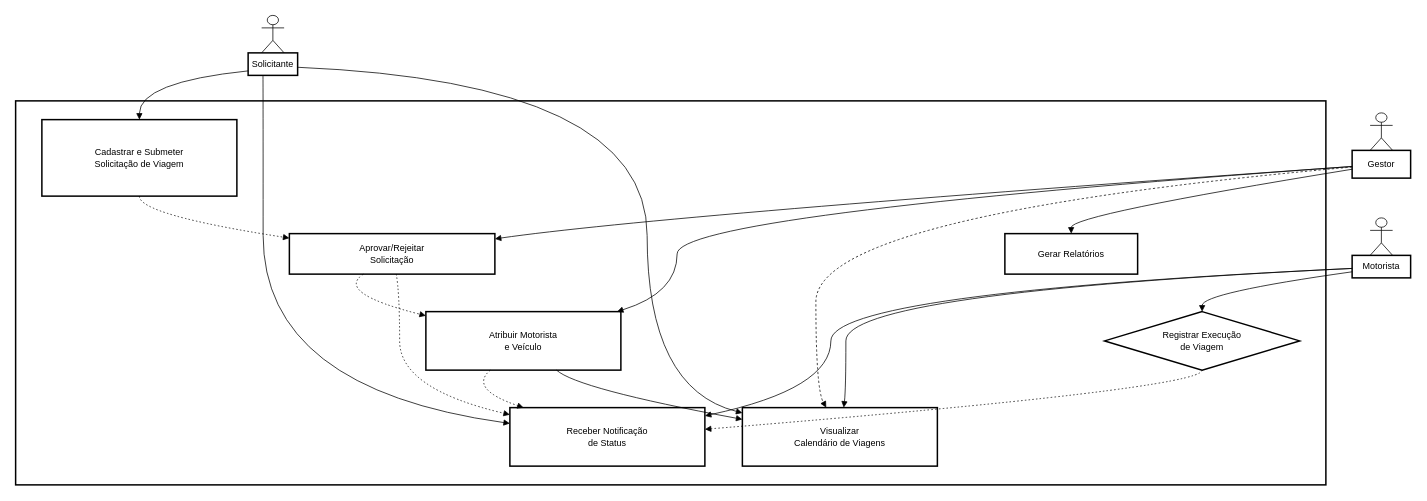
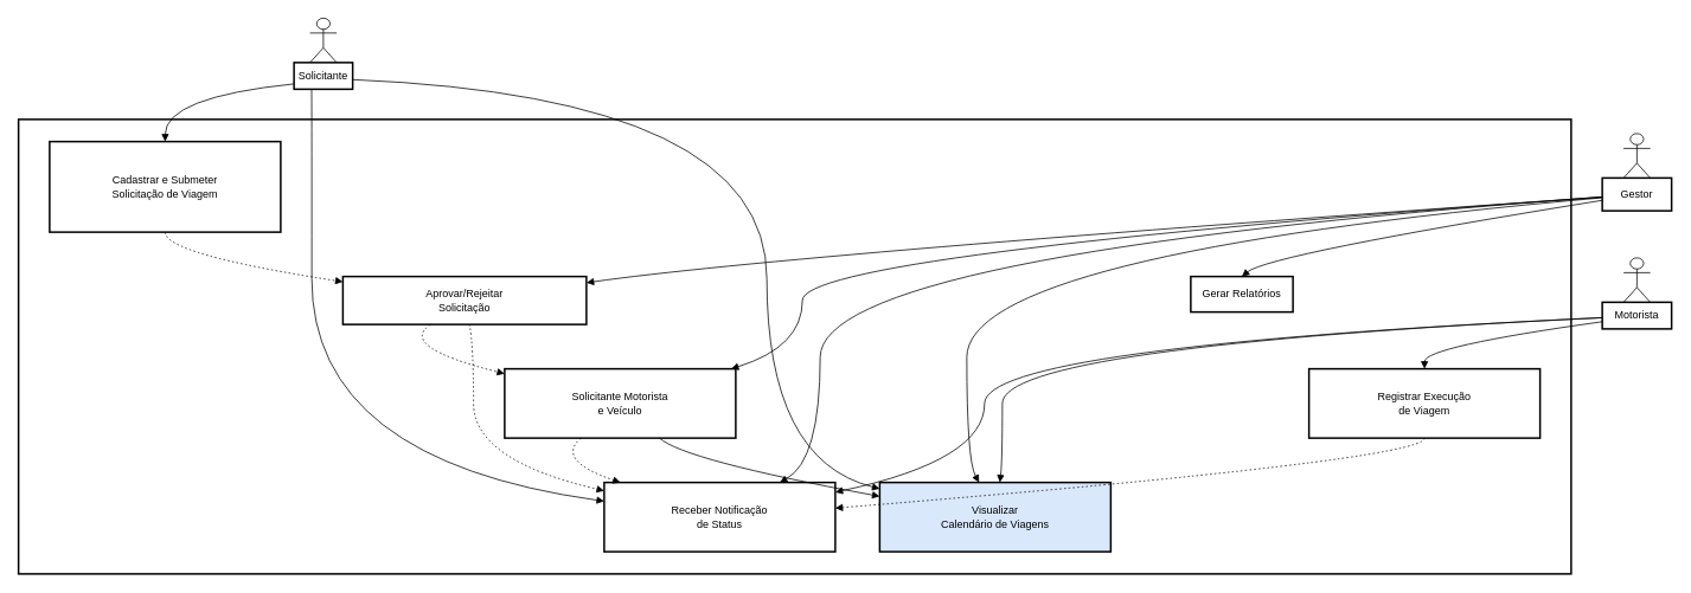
  <mxCell id="0" />
  <mxCell id="1" parent="0" />
  <mxCell id="2" value="" style="whiteSpace=wrap;strokeWidth=2;" vertex="1" parent="1"><mxGeometry x="20" y="134" width="1747" height="512" as="geometry" /></mxCell>
  <mxCell id="3" value="Solicitante" style="whiteSpace=wrap;strokeWidth=2;" vertex="1" parent="1"><mxGeometry x="330" y="70" width="66" height="30" as="geometry" /></mxCell>
  <mxCell id="4" value="Gestor" style="whiteSpace=wrap;strokeWidth=2;" vertex="1" parent="1"><mxGeometry x="1802" y="200" width="78" height="37" as="geometry" /></mxCell>
  <mxCell id="5" value="Motorista" style="whiteSpace=wrap;strokeWidth=2;" vertex="1" parent="1"><mxGeometry x="1802" y="340" width="78" height="30" as="geometry" /></mxCell>
  <mxCell id="6" value="Cadastrar e Submeter&#10;Solicitação de Viagem" style="whiteSpace=wrap;strokeWidth=2;" vertex="1" parent="1"><mxGeometry x="55" y="159" width="260" height="102" as="geometry" /></mxCell>
  <mxCell id="7" value="Aprovar/Rejeitar&#10;Solicitação" style="whiteSpace=wrap;strokeWidth=2;" vertex="1" parent="1"><mxGeometry x="385" y="311" width="274" height="54" as="geometry" /></mxCell>
- <mxCell id="8" value="Atribuir Motorista&#10;e Veículo" style="whiteSpace=wrap;strokeWidth=2;" vertex="1" parent="1"><mxGeometry x="567" y="415" width="260" height="78" as="geometry" /></mxCell>
+ <mxCell id="8" value="Solicitante Motorista&#10;e Veículo" style="whiteSpace=wrap;strokeWidth=2;" vertex="1" parent="1"><mxGeometry x="567" y="415" width="260" height="78" as="geometry" /></mxCell>
  <mxCell id="9" value="Receber Notificação&#10;de Status" style="whiteSpace=wrap;strokeWidth=2;" vertex="1" parent="1"><mxGeometry x="679" y="543" width="260" height="78" as="geometry" /></mxCell>
- <mxCell id="10" value="Visualizar&#10;Calendário de Viagens" style="whiteSpace=wrap;strokeWidth=2;" vertex="1" parent="1"><mxGeometry x="989" y="543" width="260" height="78" as="geometry" /></mxCell>
- <mxCell id="11" value="Registrar Execução&#10;de Viagem" style="rhombus;whiteSpace=wrap;strokeWidth=2;" vertex="1" parent="1"><mxGeometry x="1472" y="415" width="260" height="78" as="geometry" /></mxCell>
- <mxCell id="12" value="Gerar Relatórios" style="whiteSpace=wrap;strokeWidth=2;" vertex="1" parent="1"><mxGeometry x="1339" y="311" width="177" height="54" as="geometry" /></mxCell>
+ <mxCell id="10" value="Visualizar&#10;Calendário de Viagens" style="whiteSpace=wrap;strokeWidth=2;fillColor=#dae8fc;" vertex="1" parent="1"><mxGeometry x="989" y="543" width="260" height="78" as="geometry" /></mxCell>
+ <mxCell id="11" value="Registrar Execução&#10;de Viagem" style="whiteSpace=wrap;strokeWidth=2;" vertex="1" parent="1"><mxGeometry x="1472" y="415" width="260" height="78" as="geometry" /></mxCell>
+ <mxCell id="12" value="Gerar Relatórios" style="whiteSpace=wrap;strokeWidth=2;" vertex="1" parent="1"><mxGeometry x="1339" y="311" width="115" height="40" as="geometry" /></mxCell>
  <mxCell id="13" value="" style="curved=1;startArrow=none;endArrow=block;exitX=0;exitY=0.8;entryX=0.5;entryY=0;rounded=0;" edge="1" parent="1" source="3" target="6"><mxGeometry relative="1" as="geometry"><Array as="points"><mxPoint x="185" y="109" /></Array></mxGeometry></mxCell>
  <mxCell id="14" value="" style="curved=1;startArrow=none;endArrow=block;exitX=0.3;exitY=1;entryX=0;entryY=0.27;rounded=0;" edge="1" parent="1" source="3" target="9"><mxGeometry relative="1" as="geometry"><Array as="points"><mxPoint x="350" y="109" /><mxPoint x="350" y="518" /></Array></mxGeometry></mxCell>
  <mxCell id="15" value="" style="curved=1;startArrow=none;endArrow=block;exitX=1;exitY=0.64;entryX=0;entryY=0.09;rounded=0;" edge="1" parent="1" source="3" target="10"><mxGeometry relative="1" as="geometry"><Array as="points"><mxPoint x="862" y="109" /><mxPoint x="862" y="518" /></Array></mxGeometry></mxCell>
  <mxCell id="16" value="" style="curved=1;startArrow=none;endArrow=block;exitX=0;exitY=0.58;entryX=1;entryY=0.13;rounded=0;" edge="1" parent="1" source="4" target="7"><mxGeometry relative="1" as="geometry"><Array as="points"><mxPoint x="882" y="286" /></Array></mxGeometry></mxCell>
  <mxCell id="17" value="" style="curved=1;startArrow=none;endArrow=block;exitX=0;exitY=0.58;entryX=0.98;entryY=0;rounded=0;" edge="1" parent="1" source="4" target="8"><mxGeometry relative="1" as="geometry"><Array as="points"><mxPoint x="902" y="286" /><mxPoint x="902" y="390" /></Array></mxGeometry></mxCell>
- <mxCell id="19" value="" style="curved=1;startArrow=none;endArrow=block;exitX=0;exitY=0.6;entryX=0.43;entryY=0;rounded=0;dashed=1;" edge="1" parent="1" source="4" target="10"><mxGeometry relative="1" as="geometry"><Array as="points"><mxPoint x="1087" y="286" /><mxPoint x="1087" y="518" /></Array></mxGeometry></mxCell>
+ <mxCell id="18" value="" style="curved=1;startArrow=none;endArrow=block;exitX=0;exitY=0.58;entryX=0.76;entryY=0;rounded=0;" edge="1" parent="1" source="4" target="9"><mxGeometry relative="1" as="geometry"><Array as="points"><mxPoint x="922" y="286" /><mxPoint x="922" y="518" /></Array></mxGeometry></mxCell>
+ <mxCell id="19" value="" style="curved=1;startArrow=none;endArrow=block;exitX=0;exitY=0.6;entryX=0.43;entryY=0;rounded=0;" edge="1" parent="1" source="4" target="10"><mxGeometry relative="1" as="geometry"><Array as="points"><mxPoint x="1087" y="286" /><mxPoint x="1087" y="518" /></Array></mxGeometry></mxCell>
  <mxCell id="20" value="" style="curved=1;startArrow=none;endArrow=block;exitX=0;exitY=0.68;entryX=0.5;entryY=0;rounded=0;" edge="1" parent="1" source="4" target="12"><mxGeometry relative="1" as="geometry"><Array as="points"><mxPoint x="1427" y="286" /></Array></mxGeometry></mxCell>
  <mxCell id="21" value="" style="curved=1;startArrow=none;endArrow=block;exitX=0;exitY=0.58;entryX=1;entryY=0.14;rounded=0;" edge="1" parent="1" source="5" target="9"><mxGeometry relative="1" as="geometry"><Array as="points"><mxPoint x="1107" y="390" /><mxPoint x="1107" y="518" /></Array></mxGeometry></mxCell>
  <mxCell id="22" value="" style="curved=1;startArrow=none;endArrow=block;exitX=0;exitY=0.58;entryX=0.52;entryY=0;rounded=0;" edge="1" parent="1" source="5" target="10"><mxGeometry relative="1" as="geometry"><Array as="points"><mxPoint x="1127" y="390" /><mxPoint x="1127" y="518" /></Array></mxGeometry></mxCell>
  <mxCell id="23" value="" style="curved=1;startArrow=none;endArrow=block;exitX=0;exitY=0.73;entryX=0.5;entryY=0;rounded=0;" edge="1" parent="1" source="5" target="11"><mxGeometry relative="1" as="geometry"><Array as="points"><mxPoint x="1602" y="390" /></Array></mxGeometry></mxCell>
  <mxCell id="24" value="" style="curved=1;dashed=1;dashPattern=2 3;startArrow=none;endArrow=block;exitX=0.5;exitY=1;entryX=0;entryY=0.11;rounded=0;" edge="1" parent="1" source="6" target="7"><mxGeometry relative="1" as="geometry"><Array as="points"><mxPoint x="185" y="286" /></Array></mxGeometry></mxCell>
  <mxCell id="25" value="" style="curved=1;dashed=1;dashPattern=2 3;startArrow=none;endArrow=block;exitX=0.36;exitY=1;entryX=0;entryY=0.07;rounded=0;" edge="1" parent="1" source="7" target="8"><mxGeometry relative="1" as="geometry"><Array as="points"><mxPoint x="446" y="390" /></Array></mxGeometry></mxCell>
  <mxCell id="26" value="" style="curved=1;dashed=1;dashPattern=2 3;startArrow=none;endArrow=block;exitX=0.52;exitY=1;entryX=0;entryY=0.12;rounded=0;" edge="1" parent="1" source="7" target="9"><mxGeometry relative="1" as="geometry"><Array as="points"><mxPoint x="532" y="390" /><mxPoint x="532" y="518" /></Array></mxGeometry></mxCell>
  <mxCell id="27" value="" style="curved=1;dashed=1;dashPattern=2 3;startArrow=none;endArrow=block;exitX=0.33;exitY=1;entryX=0.07;entryY=0;rounded=0;" edge="1" parent="1" source="8" target="9"><mxGeometry relative="1" as="geometry"><Array as="points"><mxPoint x="624" y="518" /></Array></mxGeometry></mxCell>
  <mxCell id="28" value="" style="curved=1;dashed=0;dashPattern=2 3;startArrow=none;endArrow=block;exitX=0.67;exitY=1;entryX=0;entryY=0.2;rounded=0;" edge="1" parent="1" source="8" target="10"><mxGeometry relative="1" as="geometry"><Array as="points"><mxPoint x="769" y="518" /></Array></mxGeometry></mxCell>
  <mxCell id="29" value="" style="curved=1;dashed=1;dashPattern=2 3;startArrow=none;endArrow=block;exitX=0.5;exitY=1;entryX=1;entryY=0.37;rounded=0;" edge="1" parent="1" source="11" target="9"><mxGeometry relative="1" as="geometry"><Array as="points"><mxPoint x="1602" y="518" /></Array></mxGeometry></mxCell>
  <mxCell id="30" value="" style="shape=umlActor;verticalLabelPosition=bottom;verticalAlign=top;html=1;outlineConnect=0;" vertex="1" parent="1"><mxGeometry x="348" y="20" width="30" height="50" as="geometry" /></mxCell>
  <mxCell id="31" value="" style="shape=umlActor;verticalLabelPosition=bottom;verticalAlign=top;html=1;outlineConnect=0;" vertex="1" parent="1"><mxGeometry x="1826" y="150" width="30" height="50" as="geometry" /></mxCell>
  <mxCell id="32" value="" style="shape=umlActor;verticalLabelPosition=bottom;verticalAlign=top;html=1;outlineConnect=0;" vertex="1" parent="1"><mxGeometry x="1826" y="290" width="30" height="50" as="geometry" /></mxCell>
